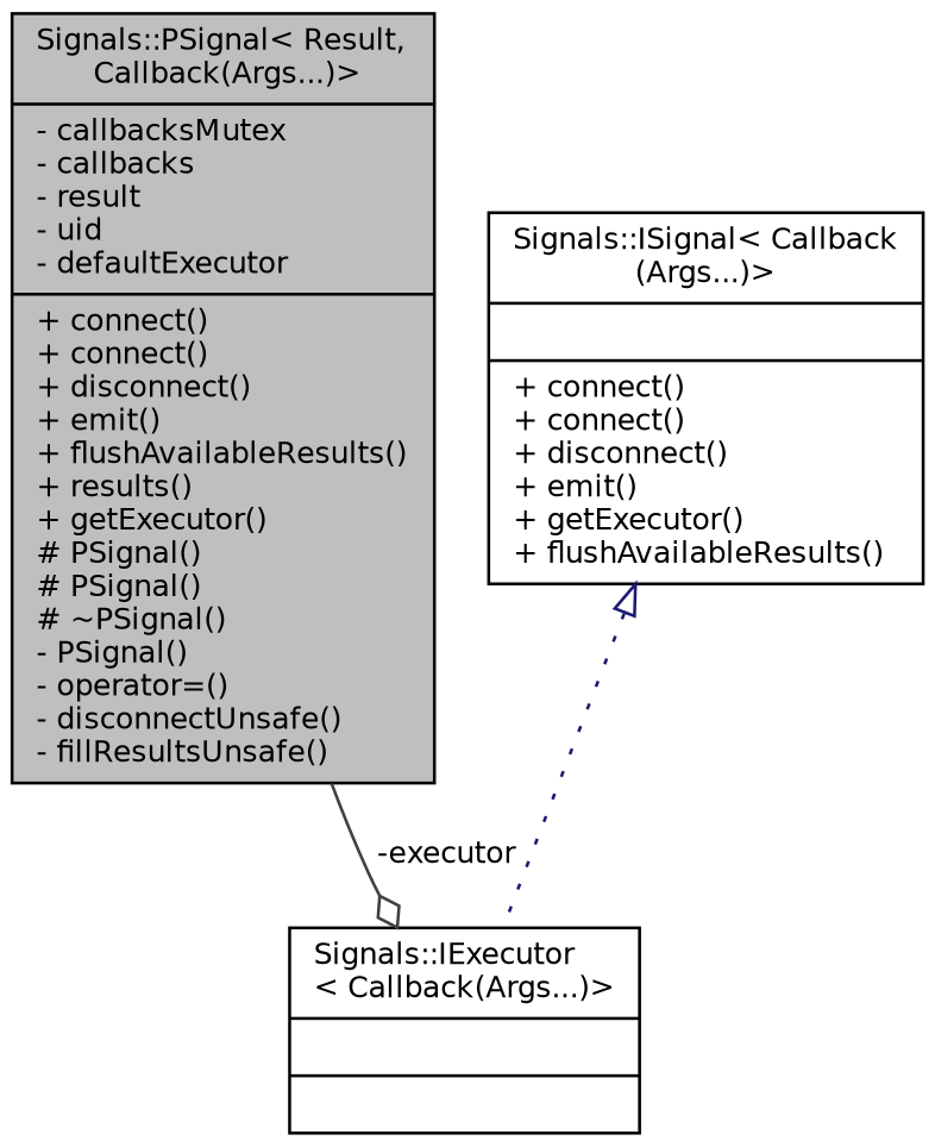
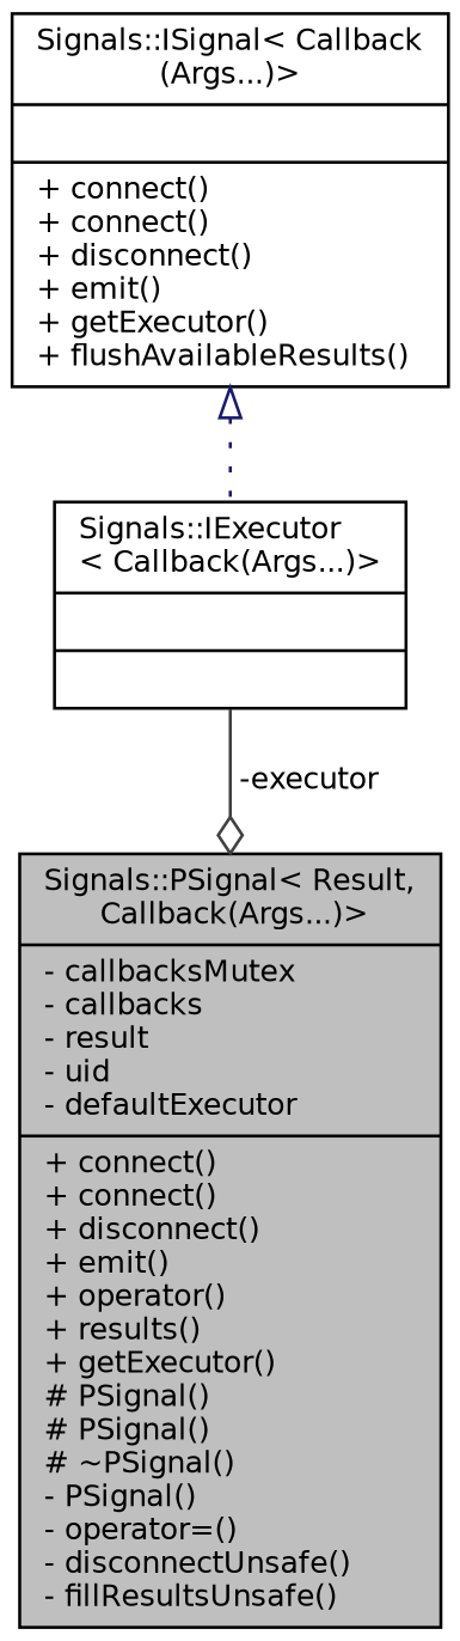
  digraph {
    node [color=black fillcolor=white fontname=Helvetica fontsize=10 shape=record style=filled]
    edge [fontname=Helvetica fontsize=10 labelfontname=Helvetica labelfontsize=10]
-   n1 [fillcolor=grey75 fontcolor=black height=0.2 label="{Signals::PSignal\< Result,\l Callback(Args...)\>\n|- callbacksMutex\l- callbacks\l- result\l- uid\l- defaultExecutor\l|+ connect()\l+ connect()\l+ disconnect()\l+ emit()\l+ flushAvailableResults()\l+ results()\l+ getExecutor()\l# PSignal()\l# PSignal()\l# ~PSignal()\l- PSignal()\l- operator=()\l- disconnectUnsafe()\l- fillResultsUnsafe()\l}" width=0.4]
+   n1 [fillcolor=grey75 fontcolor=black height=0.2 label="{Signals::PSignal\< Result,\l Callback(Args...)\>\n|- callbacksMutex\l- callbacks\l- result\l- uid\l- defaultExecutor\l|+ connect()\l+ connect()\l+ disconnect()\l+ emit()\l+ operator()\l+ results()\l+ getExecutor()\l# PSignal()\l# PSignal()\l# ~PSignal()\l- PSignal()\l- operator=()\l- disconnectUnsafe()\l- fillResultsUnsafe()\l}" width=0.4]
    n2 [height=0.2 label="{Signals::ISignal\< Callback\l(Args...)\>\n||+ connect()\l+ connect()\l+ disconnect()\l+ emit()\l+ getExecutor()\l+ flushAvailableResults()\l}" width=0.4]
    n3 [height=0.2 label="{Signals::IExecutor\l\< Callback(Args...)\>\n||}" width=0.4]
    n2 -> n3 [arrowtail=onormal color=midnightblue dir=back style=dotted]
-   n1 -> n3 [arrowhead=odiamond color=grey25 label=" -executor" style=solid]
+   n3 -> n1 [arrowhead=odiamond color=grey25 label=" -executor" style=solid]
  }
